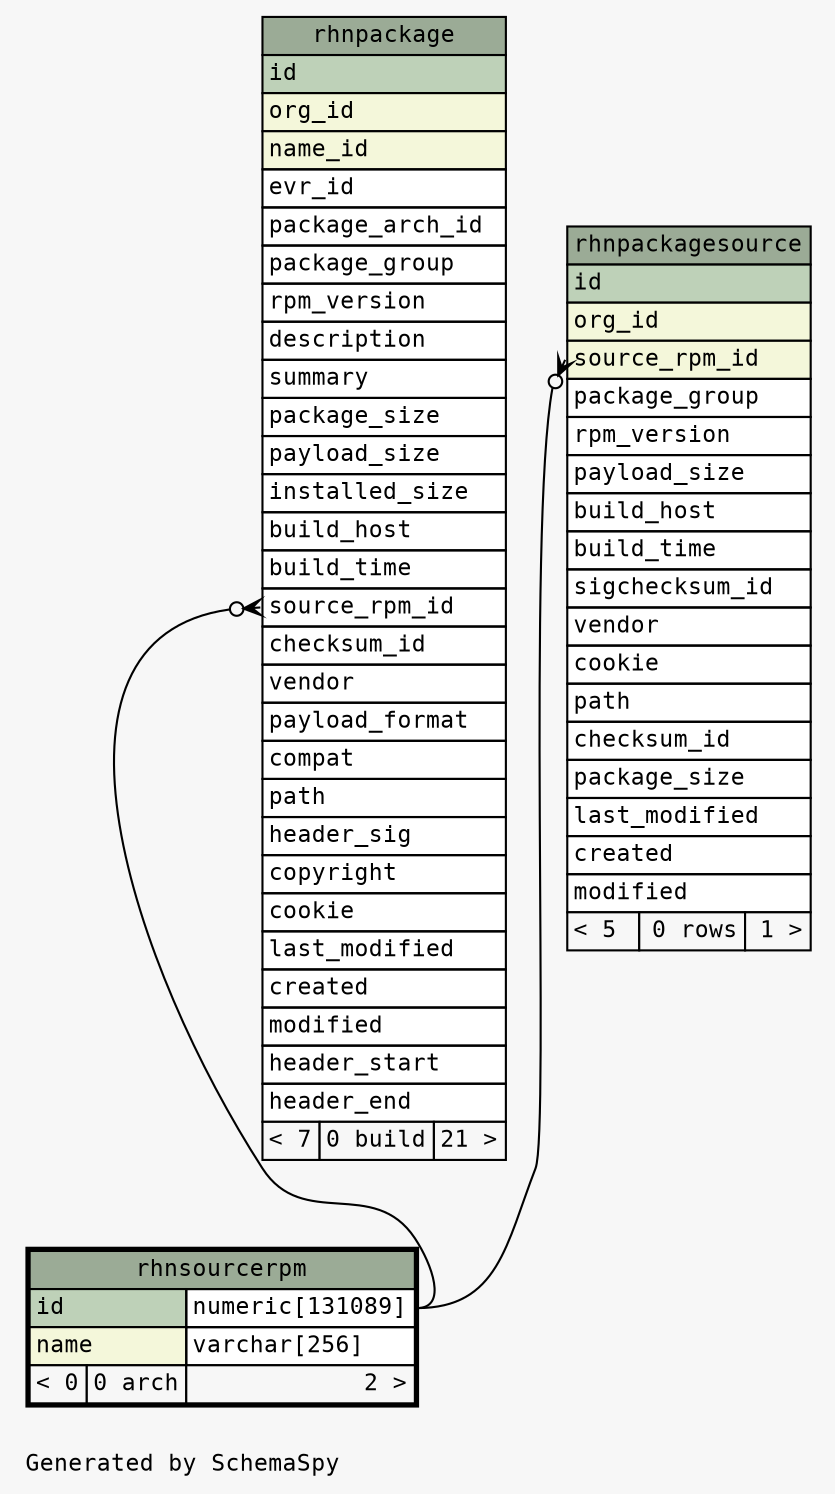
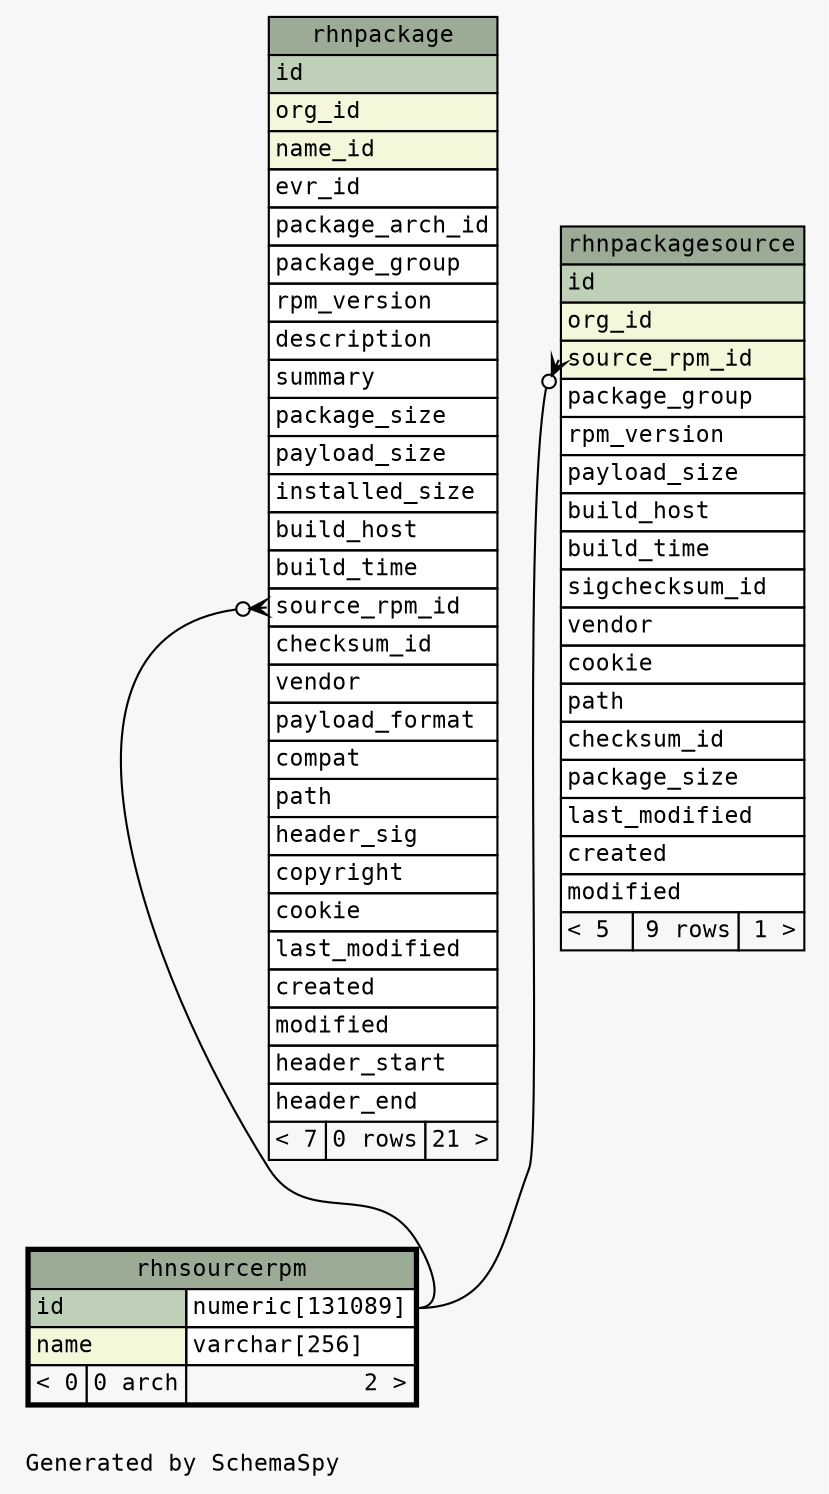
  digraph {
    bgcolor="#f7f7f7"
    fontname="DejaVu Sans Mono"
    fontsize=11
    label="\nGenerated by SchemaSpy"
    labeljust=l
    nodesep=0.18
    rankdir=TB
    ranksep=0.46
    node [fontname="DejaVu Sans Mono" fontsize=11 shape=plaintext]
    edge [arrowhead=none arrowsize=0.8 arrowtail=crowodot dir=back fontname="DejaVu Sans Mono" headport="id.type:e" tailport="source_rpm_id:w"]
-   n1 [label=<     <TABLE BORDER="0" CELLBORDER="1" CELLSPACING="0" BGCOLOR="#ffffff">       <TR><TD COLSPAN="3" BGCOLOR="#9bab96" ALIGN="CENTER">rhnpackage</TD></TR>       <TR><TD PORT="id" COLSPAN="3" BGCOLOR="#bed1b8" ALIGN="LEFT">id</TD></TR>       <TR><TD PORT="org_id" COLSPAN="3" BGCOLOR="#f4f7da" ALIGN="LEFT">org_id</TD></TR>       <TR><TD PORT="name_id" COLSPAN="3" BGCOLOR="#f4f7da" ALIGN="LEFT">name_id</TD></TR>       <TR><TD PORT="evr_id" COLSPAN="3" ALIGN="LEFT">evr_id</TD></TR>       <TR><TD PORT="package_arch_id" COLSPAN="3" ALIGN="LEFT">package_arch_id</TD></TR>       <TR><TD PORT="package_group" COLSPAN="3" ALIGN="LEFT">package_group</TD></TR>       <TR><TD PORT="rpm_version" COLSPAN="3" ALIGN="LEFT">rpm_version</TD></TR>       <TR><TD PORT="description" COLSPAN="3" ALIGN="LEFT">description</TD></TR>       <TR><TD PORT="summary" COLSPAN="3" ALIGN="LEFT">summary</TD></TR>       <TR><TD PORT="package_size" COLSPAN="3" ALIGN="LEFT">package_size</TD></TR>       <TR><TD PORT="payload_size" COLSPAN="3" ALIGN="LEFT">payload_size</TD></TR>       <TR><TD PORT="installed_size" COLSPAN="3" ALIGN="LEFT">installed_size</TD></TR>       <TR><TD PORT="build_host" COLSPAN="3" ALIGN="LEFT">build_host</TD></TR>       <TR><TD PORT="build_time" COLSPAN="3" ALIGN="LEFT">build_time</TD></TR>       <TR><TD PORT="source_rpm_id" COLSPAN="3" ALIGN="LEFT">source_rpm_id</TD></TR>       <TR><TD PORT="checksum_id" COLSPAN="3" ALIGN="LEFT">checksum_id</TD></TR>       <TR><TD PORT="vendor" COLSPAN="3" ALIGN="LEFT">vendor</TD></TR>       <TR><TD PORT="payload_format" COLSPAN="3" ALIGN="LEFT">payload_format</TD></TR>       <TR><TD PORT="compat" COLSPAN="3" ALIGN="LEFT">compat</TD></TR>       <TR><TD PORT="path" COLSPAN="3" ALIGN="LEFT">path</TD></TR>       <TR><TD PORT="header_sig" COLSPAN="3" ALIGN="LEFT">header_sig</TD></TR>       <TR><TD PORT="copyright" COLSPAN="3" ALIGN="LEFT">copyright</TD></TR>       <TR><TD PORT="cookie" COLSPAN="3" ALIGN="LEFT">cookie</TD></TR>       <TR><TD PORT="last_modified" COLSPAN="3" ALIGN="LEFT">last_modified</TD></TR>       <TR><TD PORT="created" COLSPAN="3" ALIGN="LEFT">created</TD></TR>       <TR><TD PORT="modified" COLSPAN="3" ALIGN="LEFT">modified</TD></TR>       <TR><TD PORT="header_start" COLSPAN="3" ALIGN="LEFT">header_start</TD></TR>       <TR><TD PORT="header_end" COLSPAN="3" ALIGN="LEFT">header_end</TD></TR>       <TR><TD ALIGN="LEFT" BGCOLOR="#f7f7f7">&lt; 7</TD><TD ALIGN="RIGHT" BGCOLOR="#f7f7f7">0 build</TD><TD ALIGN="RIGHT" BGCOLOR="#f7f7f7">21 &gt;</TD></TR>     </TABLE>>]
+   n1 [label=<     <TABLE BORDER="0" CELLBORDER="1" CELLSPACING="0" BGCOLOR="#ffffff">       <TR><TD COLSPAN="3" BGCOLOR="#9bab96" ALIGN="CENTER">rhnpackage</TD></TR>       <TR><TD PORT="id" COLSPAN="3" BGCOLOR="#bed1b8" ALIGN="LEFT">id</TD></TR>       <TR><TD PORT="org_id" COLSPAN="3" BGCOLOR="#f4f7da" ALIGN="LEFT">org_id</TD></TR>       <TR><TD PORT="name_id" COLSPAN="3" BGCOLOR="#f4f7da" ALIGN="LEFT">name_id</TD></TR>       <TR><TD PORT="evr_id" COLSPAN="3" ALIGN="LEFT">evr_id</TD></TR>       <TR><TD PORT="package_arch_id" COLSPAN="3" ALIGN="LEFT">package_arch_id</TD></TR>       <TR><TD PORT="package_group" COLSPAN="3" ALIGN="LEFT">package_group</TD></TR>       <TR><TD PORT="rpm_version" COLSPAN="3" ALIGN="LEFT">rpm_version</TD></TR>       <TR><TD PORT="description" COLSPAN="3" ALIGN="LEFT">description</TD></TR>       <TR><TD PORT="summary" COLSPAN="3" ALIGN="LEFT">summary</TD></TR>       <TR><TD PORT="package_size" COLSPAN="3" ALIGN="LEFT">package_size</TD></TR>       <TR><TD PORT="payload_size" COLSPAN="3" ALIGN="LEFT">payload_size</TD></TR>       <TR><TD PORT="installed_size" COLSPAN="3" ALIGN="LEFT">installed_size</TD></TR>       <TR><TD PORT="build_host" COLSPAN="3" ALIGN="LEFT">build_host</TD></TR>       <TR><TD PORT="build_time" COLSPAN="3" ALIGN="LEFT">build_time</TD></TR>       <TR><TD PORT="source_rpm_id" COLSPAN="3" ALIGN="LEFT">source_rpm_id</TD></TR>       <TR><TD PORT="checksum_id" COLSPAN="3" ALIGN="LEFT">checksum_id</TD></TR>       <TR><TD PORT="vendor" COLSPAN="3" ALIGN="LEFT">vendor</TD></TR>       <TR><TD PORT="payload_format" COLSPAN="3" ALIGN="LEFT">payload_format</TD></TR>       <TR><TD PORT="compat" COLSPAN="3" ALIGN="LEFT">compat</TD></TR>       <TR><TD PORT="path" COLSPAN="3" ALIGN="LEFT">path</TD></TR>       <TR><TD PORT="header_sig" COLSPAN="3" ALIGN="LEFT">header_sig</TD></TR>       <TR><TD PORT="copyright" COLSPAN="3" ALIGN="LEFT">copyright</TD></TR>       <TR><TD PORT="cookie" COLSPAN="3" ALIGN="LEFT">cookie</TD></TR>       <TR><TD PORT="last_modified" COLSPAN="3" ALIGN="LEFT">last_modified</TD></TR>       <TR><TD PORT="created" COLSPAN="3" ALIGN="LEFT">created</TD></TR>       <TR><TD PORT="modified" COLSPAN="3" ALIGN="LEFT">modified</TD></TR>       <TR><TD PORT="header_start" COLSPAN="3" ALIGN="LEFT">header_start</TD></TR>       <TR><TD PORT="header_end" COLSPAN="3" ALIGN="LEFT">header_end</TD></TR>       <TR><TD ALIGN="LEFT" BGCOLOR="#f7f7f7">&lt; 7</TD><TD ALIGN="RIGHT" BGCOLOR="#f7f7f7">0 rows</TD><TD ALIGN="RIGHT" BGCOLOR="#f7f7f7">21 &gt;</TD></TR>     </TABLE>>]
    n2 [label=<     <TABLE BORDER="2" CELLBORDER="1" CELLSPACING="0" BGCOLOR="#ffffff">       <TR><TD COLSPAN="3" BGCOLOR="#9bab96" ALIGN="CENTER">rhnsourcerpm</TD></TR>       <TR><TD PORT="id" COLSPAN="2" BGCOLOR="#bed1b8" ALIGN="LEFT">id</TD><TD PORT="id.type" ALIGN="LEFT">numeric[131089]</TD></TR>       <TR><TD PORT="name" COLSPAN="2" BGCOLOR="#f4f7da" ALIGN="LEFT">name</TD><TD PORT="name.type" ALIGN="LEFT">varchar[256]</TD></TR>       <TR><TD ALIGN="LEFT" BGCOLOR="#f7f7f7">&lt; 0</TD><TD ALIGN="RIGHT" BGCOLOR="#f7f7f7">0 arch</TD><TD ALIGN="RIGHT" BGCOLOR="#f7f7f7">2 &gt;</TD></TR>     </TABLE>>]
-   n3 [label=<     <TABLE BORDER="0" CELLBORDER="1" CELLSPACING="0" BGCOLOR="#ffffff">       <TR><TD COLSPAN="3" BGCOLOR="#9bab96" ALIGN="CENTER">rhnpackagesource</TD></TR>       <TR><TD PORT="id" COLSPAN="3" BGCOLOR="#bed1b8" ALIGN="LEFT">id</TD></TR>       <TR><TD PORT="org_id" COLSPAN="3" BGCOLOR="#f4f7da" ALIGN="LEFT">org_id</TD></TR>       <TR><TD PORT="source_rpm_id" COLSPAN="3" BGCOLOR="#f4f7da" ALIGN="LEFT">source_rpm_id</TD></TR>       <TR><TD PORT="package_group" COLSPAN="3" ALIGN="LEFT">package_group</TD></TR>       <TR><TD PORT="rpm_version" COLSPAN="3" ALIGN="LEFT">rpm_version</TD></TR>       <TR><TD PORT="payload_size" COLSPAN="3" ALIGN="LEFT">payload_size</TD></TR>       <TR><TD PORT="build_host" COLSPAN="3" ALIGN="LEFT">build_host</TD></TR>       <TR><TD PORT="build_time" COLSPAN="3" ALIGN="LEFT">build_time</TD></TR>       <TR><TD PORT="sigchecksum_id" COLSPAN="3" ALIGN="LEFT">sigchecksum_id</TD></TR>       <TR><TD PORT="vendor" COLSPAN="3" ALIGN="LEFT">vendor</TD></TR>       <TR><TD PORT="cookie" COLSPAN="3" ALIGN="LEFT">cookie</TD></TR>       <TR><TD PORT="path" COLSPAN="3" ALIGN="LEFT">path</TD></TR>       <TR><TD PORT="checksum_id" COLSPAN="3" ALIGN="LEFT">checksum_id</TD></TR>       <TR><TD PORT="package_size" COLSPAN="3" ALIGN="LEFT">package_size</TD></TR>       <TR><TD PORT="last_modified" COLSPAN="3" ALIGN="LEFT">last_modified</TD></TR>       <TR><TD PORT="created" COLSPAN="3" ALIGN="LEFT">created</TD></TR>       <TR><TD PORT="modified" COLSPAN="3" ALIGN="LEFT">modified</TD></TR>       <TR><TD ALIGN="LEFT" BGCOLOR="#f7f7f7">&lt; 5</TD><TD ALIGN="RIGHT" BGCOLOR="#f7f7f7">0 rows</TD><TD ALIGN="RIGHT" BGCOLOR="#f7f7f7">1 &gt;</TD></TR>     </TABLE>>]
+   n3 [label=<     <TABLE BORDER="0" CELLBORDER="1" CELLSPACING="0" BGCOLOR="#ffffff">       <TR><TD COLSPAN="3" BGCOLOR="#9bab96" ALIGN="CENTER">rhnpackagesource</TD></TR>       <TR><TD PORT="id" COLSPAN="3" BGCOLOR="#bed1b8" ALIGN="LEFT">id</TD></TR>       <TR><TD PORT="org_id" COLSPAN="3" BGCOLOR="#f4f7da" ALIGN="LEFT">org_id</TD></TR>       <TR><TD PORT="source_rpm_id" COLSPAN="3" BGCOLOR="#f4f7da" ALIGN="LEFT">source_rpm_id</TD></TR>       <TR><TD PORT="package_group" COLSPAN="3" ALIGN="LEFT">package_group</TD></TR>       <TR><TD PORT="rpm_version" COLSPAN="3" ALIGN="LEFT">rpm_version</TD></TR>       <TR><TD PORT="payload_size" COLSPAN="3" ALIGN="LEFT">payload_size</TD></TR>       <TR><TD PORT="build_host" COLSPAN="3" ALIGN="LEFT">build_host</TD></TR>       <TR><TD PORT="build_time" COLSPAN="3" ALIGN="LEFT">build_time</TD></TR>       <TR><TD PORT="sigchecksum_id" COLSPAN="3" ALIGN="LEFT">sigchecksum_id</TD></TR>       <TR><TD PORT="vendor" COLSPAN="3" ALIGN="LEFT">vendor</TD></TR>       <TR><TD PORT="cookie" COLSPAN="3" ALIGN="LEFT">cookie</TD></TR>       <TR><TD PORT="path" COLSPAN="3" ALIGN="LEFT">path</TD></TR>       <TR><TD PORT="checksum_id" COLSPAN="3" ALIGN="LEFT">checksum_id</TD></TR>       <TR><TD PORT="package_size" COLSPAN="3" ALIGN="LEFT">package_size</TD></TR>       <TR><TD PORT="last_modified" COLSPAN="3" ALIGN="LEFT">last_modified</TD></TR>       <TR><TD PORT="created" COLSPAN="3" ALIGN="LEFT">created</TD></TR>       <TR><TD PORT="modified" COLSPAN="3" ALIGN="LEFT">modified</TD></TR>       <TR><TD ALIGN="LEFT" BGCOLOR="#f7f7f7">&lt; 5</TD><TD ALIGN="RIGHT" BGCOLOR="#f7f7f7">9 rows</TD><TD ALIGN="RIGHT" BGCOLOR="#f7f7f7">1 &gt;</TD></TR>     </TABLE>>]
    n1 -> n2
    n3 -> n2
  }
